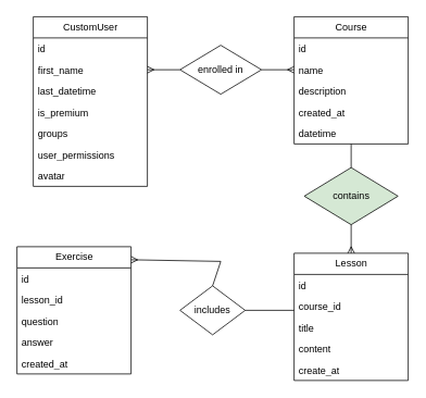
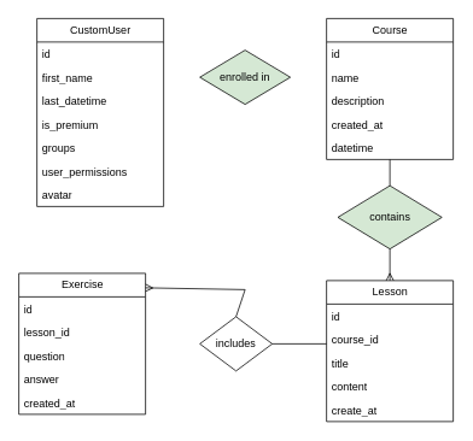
  <mxCell id="0" />
  <mxCell id="1" parent="0" />
  <mxCell id="2" value="CustomUser" style="swimlane;fontStyle=0;childLayout=stackLayout;horizontal=1;startSize=26;fillColor=none;horizontalStack=0;resizeParent=1;resizeParentMax=0;resizeLast=0;collapsible=1;marginBottom=0;html=1;" parent="1" vertex="1"><mxGeometry x="40" y="20" width="140" height="208" as="geometry" /></mxCell>
  <mxCell id="3" value="id" style="text;strokeColor=none;fillColor=none;align=left;verticalAlign=top;spacingLeft=4;spacingRight=4;overflow=hidden;rotatable=0;points=[[0,0.5],[1,0.5]];portConstraint=eastwest;whiteSpace=wrap;html=1;" parent="2" vertex="1"><mxGeometry y="26" width="140" height="26" as="geometry" /></mxCell>
  <mxCell id="4" value="first_name" style="text;strokeColor=none;fillColor=none;align=left;verticalAlign=top;spacingLeft=4;spacingRight=4;overflow=hidden;rotatable=0;points=[[0,0.5],[1,0.5]];portConstraint=eastwest;whiteSpace=wrap;html=1;" parent="2" vertex="1"><mxGeometry y="52" width="140" height="26" as="geometry" /></mxCell>
  <mxCell id="5" value="last_datetime" style="text;strokeColor=none;fillColor=none;align=left;verticalAlign=top;spacingLeft=4;spacingRight=4;overflow=hidden;rotatable=0;points=[[0,0.5],[1,0.5]];portConstraint=eastwest;whiteSpace=wrap;html=1;" parent="2" vertex="1"><mxGeometry y="78" width="140" height="26" as="geometry" /></mxCell>
  <mxCell id="6" value="is_premium" style="text;strokeColor=none;fillColor=none;align=left;verticalAlign=top;spacingLeft=4;spacingRight=4;overflow=hidden;rotatable=0;points=[[0,0.5],[1,0.5]];portConstraint=eastwest;whiteSpace=wrap;html=1;" parent="2" vertex="1"><mxGeometry y="104" width="140" height="26" as="geometry" /></mxCell>
  <mxCell id="7" value="groups" style="text;strokeColor=none;fillColor=none;align=left;verticalAlign=top;spacingLeft=4;spacingRight=4;overflow=hidden;rotatable=0;points=[[0,0.5],[1,0.5]];portConstraint=eastwest;whiteSpace=wrap;html=1;" parent="2" vertex="1"><mxGeometry y="130" width="140" height="26" as="geometry" /></mxCell>
  <mxCell id="8" value="user_permissions" style="text;strokeColor=none;fillColor=none;align=left;verticalAlign=top;spacingLeft=4;spacingRight=4;overflow=hidden;rotatable=0;points=[[0,0.5],[1,0.5]];portConstraint=eastwest;whiteSpace=wrap;html=1;" parent="2" vertex="1"><mxGeometry y="156" width="140" height="26" as="geometry" /></mxCell>
  <mxCell id="9" value="avatar" style="text;strokeColor=none;fillColor=none;align=left;verticalAlign=top;spacingLeft=4;spacingRight=4;overflow=hidden;rotatable=0;points=[[0,0.5],[1,0.5]];portConstraint=eastwest;whiteSpace=wrap;html=1;" parent="2" vertex="1"><mxGeometry y="182" width="140" height="26" as="geometry" /></mxCell>
  <mxCell id="10" value="Course" style="swimlane;fontStyle=0;childLayout=stackLayout;horizontal=1;startSize=26;fillColor=none;horizontalStack=0;resizeParent=1;resizeParentMax=0;resizeLast=0;collapsible=1;marginBottom=0;html=1;" parent="1" vertex="1"><mxGeometry x="360" y="20" width="140" height="156" as="geometry" /></mxCell>
  <mxCell id="11" value="id" style="text;strokeColor=none;fillColor=none;align=left;verticalAlign=top;spacingLeft=4;spacingRight=4;overflow=hidden;rotatable=0;points=[[0,0.5],[1,0.5]];portConstraint=eastwest;whiteSpace=wrap;html=1;" parent="10" vertex="1"><mxGeometry y="26" width="140" height="26" as="geometry" /></mxCell>
  <mxCell id="12" value="name" style="text;strokeColor=none;fillColor=none;align=left;verticalAlign=top;spacingLeft=4;spacingRight=4;overflow=hidden;rotatable=0;points=[[0,0.5],[1,0.5]];portConstraint=eastwest;whiteSpace=wrap;html=1;" parent="10" vertex="1"><mxGeometry y="52" width="140" height="26" as="geometry" /></mxCell>
  <mxCell id="13" value="description" style="text;strokeColor=none;fillColor=none;align=left;verticalAlign=top;spacingLeft=4;spacingRight=4;overflow=hidden;rotatable=0;points=[[0,0.5],[1,0.5]];portConstraint=eastwest;whiteSpace=wrap;html=1;" parent="10" vertex="1"><mxGeometry y="78" width="140" height="26" as="geometry" /></mxCell>
  <mxCell id="14" value="created_at" style="text;strokeColor=none;fillColor=none;align=left;verticalAlign=top;spacingLeft=4;spacingRight=4;overflow=hidden;rotatable=0;points=[[0,0.5],[1,0.5]];portConstraint=eastwest;whiteSpace=wrap;html=1;" parent="10" vertex="1"><mxGeometry y="104" width="140" height="26" as="geometry" /></mxCell>
  <mxCell id="15" value="datetime" style="text;strokeColor=none;fillColor=none;align=left;verticalAlign=top;spacingLeft=4;spacingRight=4;overflow=hidden;rotatable=0;points=[[0,0.5],[1,0.5]];portConstraint=eastwest;whiteSpace=wrap;html=1;" parent="10" vertex="1"><mxGeometry y="130" width="140" height="26" as="geometry" /></mxCell>
  <mxCell id="16" value="Lesson" style="swimlane;fontStyle=0;childLayout=stackLayout;horizontal=1;startSize=26;fillColor=none;horizontalStack=0;resizeParent=1;resizeParentMax=0;resizeLast=0;collapsible=1;marginBottom=0;html=1;" parent="1" vertex="1"><mxGeometry x="360" y="310" width="140" height="156" as="geometry" /></mxCell>
  <mxCell id="17" value="id" style="text;strokeColor=none;fillColor=none;align=left;verticalAlign=top;spacingLeft=4;spacingRight=4;overflow=hidden;rotatable=0;points=[[0,0.5],[1,0.5]];portConstraint=eastwest;whiteSpace=wrap;html=1;" parent="16" vertex="1"><mxGeometry y="26" width="140" height="26" as="geometry" /></mxCell>
  <mxCell id="18" value="course_id" style="text;strokeColor=none;fillColor=none;align=left;verticalAlign=top;spacingLeft=4;spacingRight=4;overflow=hidden;rotatable=0;points=[[0,0.5],[1,0.5]];portConstraint=eastwest;whiteSpace=wrap;html=1;" parent="16" vertex="1"><mxGeometry y="52" width="140" height="26" as="geometry" /></mxCell>
  <mxCell id="19" value="title" style="text;strokeColor=none;fillColor=none;align=left;verticalAlign=top;spacingLeft=4;spacingRight=4;overflow=hidden;rotatable=0;points=[[0,0.5],[1,0.5]];portConstraint=eastwest;whiteSpace=wrap;html=1;" parent="16" vertex="1"><mxGeometry y="78" width="140" height="26" as="geometry" /></mxCell>
  <mxCell id="20" value="content" style="text;strokeColor=none;fillColor=none;align=left;verticalAlign=top;spacingLeft=4;spacingRight=4;overflow=hidden;rotatable=0;points=[[0,0.5],[1,0.5]];portConstraint=eastwest;whiteSpace=wrap;html=1;" parent="16" vertex="1"><mxGeometry y="104" width="140" height="26" as="geometry" /></mxCell>
  <mxCell id="21" value="create_at" style="text;strokeColor=none;fillColor=none;align=left;verticalAlign=top;spacingLeft=4;spacingRight=4;overflow=hidden;rotatable=0;points=[[0,0.5],[1,0.5]];portConstraint=eastwest;whiteSpace=wrap;html=1;" parent="16" vertex="1"><mxGeometry y="130" width="140" height="26" as="geometry" /></mxCell>
  <mxCell id="22" value="Exercise" style="swimlane;fontStyle=0;childLayout=stackLayout;horizontal=1;startSize=26;fillColor=none;horizontalStack=0;resizeParent=1;resizeParentMax=0;resizeLast=0;collapsible=1;marginBottom=0;html=1;" parent="1" vertex="1"><mxGeometry x="20" y="302" width="140" height="156" as="geometry" /></mxCell>
  <mxCell id="23" value="id" style="text;strokeColor=none;fillColor=none;align=left;verticalAlign=top;spacingLeft=4;spacingRight=4;overflow=hidden;rotatable=0;points=[[0,0.5],[1,0.5]];portConstraint=eastwest;whiteSpace=wrap;html=1;" parent="22" vertex="1"><mxGeometry y="26" width="140" height="26" as="geometry" /></mxCell>
  <mxCell id="24" value="lesson_id" style="text;strokeColor=none;fillColor=none;align=left;verticalAlign=top;spacingLeft=4;spacingRight=4;overflow=hidden;rotatable=0;points=[[0,0.5],[1,0.5]];portConstraint=eastwest;whiteSpace=wrap;html=1;" parent="22" vertex="1"><mxGeometry y="52" width="140" height="26" as="geometry" /></mxCell>
  <mxCell id="25" value="question" style="text;strokeColor=none;fillColor=none;align=left;verticalAlign=top;spacingLeft=4;spacingRight=4;overflow=hidden;rotatable=0;points=[[0,0.5],[1,0.5]];portConstraint=eastwest;whiteSpace=wrap;html=1;" parent="22" vertex="1"><mxGeometry y="78" width="140" height="26" as="geometry" /></mxCell>
  <mxCell id="26" value="answer" style="text;strokeColor=none;fillColor=none;align=left;verticalAlign=top;spacingLeft=4;spacingRight=4;overflow=hidden;rotatable=0;points=[[0,0.5],[1,0.5]];portConstraint=eastwest;whiteSpace=wrap;html=1;" parent="22" vertex="1"><mxGeometry y="104" width="140" height="26" as="geometry" /></mxCell>
  <mxCell id="27" value="created_at" style="text;strokeColor=none;fillColor=none;align=left;verticalAlign=top;spacingLeft=4;spacingRight=4;overflow=hidden;rotatable=0;points=[[0,0.5],[1,0.5]];portConstraint=eastwest;whiteSpace=wrap;html=1;" parent="22" vertex="1"><mxGeometry y="130" width="140" height="26" as="geometry" /></mxCell>
  <mxCell id="28" value="contains" style="rhombus;whiteSpace=wrap;html=1;fillColor=#d5e8d4;" parent="1" vertex="1"><mxGeometry x="372.5" y="205" width="115" height="70" as="geometry" /></mxCell>
  <mxCell id="29" value="" style="endArrow=none;html=1;rounded=0;entryX=0.5;entryY=0;entryDx=0;entryDy=0;startFill=0;" parent="1" source="15" target="28" edge="1"><mxGeometry width="50" height="50" relative="1" as="geometry"><mxPoint x="405" y="230" as="sourcePoint" /><mxPoint x="455" y="180" as="targetPoint" /></mxGeometry></mxCell>
  <mxCell id="30" value="" style="endArrow=ERmany;html=1;rounded=0;entryX=0.5;entryY=0;entryDx=0;entryDy=0;exitX=0.5;exitY=1;exitDx=0;exitDy=0;endFill=0;" parent="1" source="28" target="16" edge="1"><mxGeometry width="50" height="50" relative="1" as="geometry"><mxPoint x="430" y="310" as="sourcePoint" /><mxPoint x="429.71" y="354" as="targetPoint" /></mxGeometry></mxCell>
  <mxCell id="31" value="includes" style="rhombus;whiteSpace=wrap;html=1;" parent="1" vertex="1"><mxGeometry x="220" y="350" width="80" height="60" as="geometry" /></mxCell>
  <mxCell id="32" value="" style="endArrow=none;html=1;rounded=0;entryX=0.5;entryY=0;entryDx=0;entryDy=0;startFill=0;startArrow=ERmany;" parent="1" target="31" edge="1"><mxGeometry width="50" height="50" relative="1" as="geometry"><mxPoint x="160" y="318" as="sourcePoint" /><mxPoint x="269.71" y="314" as="targetPoint" /><Array as="points"><mxPoint x="270" y="320" /></Array></mxGeometry></mxCell>
  <mxCell id="33" value="" style="endArrow=none;html=1;rounded=0;exitX=1;exitY=0.5;exitDx=0;exitDy=0;endFill=0;startFill=0;" parent="1" source="31" edge="1"><mxGeometry width="50" height="50" relative="1" as="geometry"><mxPoint x="340" y="340" as="sourcePoint" /><mxPoint x="360" y="380" as="targetPoint" /></mxGeometry></mxCell>
- <mxCell id="34" value="" style="endArrow=none;html=1;rounded=0;exitX=1;exitY=0.5;exitDx=0;exitDy=0;entryX=0;entryY=0.5;entryDx=0;entryDy=0;startFill=0;startArrow=ERmany;" parent="1" source="4" target="35" edge="1"><mxGeometry width="50" height="50" relative="1" as="geometry"><mxPoint x="180" y="80" as="sourcePoint" /><mxPoint x="220" y="80" as="targetPoint" /></mxGeometry></mxCell>
- <mxCell id="35" value="enrolled in" style="rhombus;whiteSpace=wrap;html=1;" parent="1" vertex="1"><mxGeometry x="220" y="55" width="100" height="60" as="geometry" /></mxCell>
- <mxCell id="36" value="" style="endArrow=ERmany;html=1;rounded=0;exitX=1;exitY=0.5;exitDx=0;exitDy=0;entryX=0;entryY=0.5;entryDx=0;entryDy=0;endFill=0;" parent="1" source="35" target="12" edge="1"><mxGeometry width="50" height="50" relative="1" as="geometry"><mxPoint x="320" y="80" as="sourcePoint" /><mxPoint x="360" y="80" as="targetPoint" /></mxGeometry></mxCell>
+ <mxCell id="35" value="enrolled in" style="rhombus;whiteSpace=wrap;html=1;fillColor=#d5e8d4;" parent="1" vertex="1"><mxGeometry x="220" y="55" width="100" height="60" as="geometry" /></mxCell>
